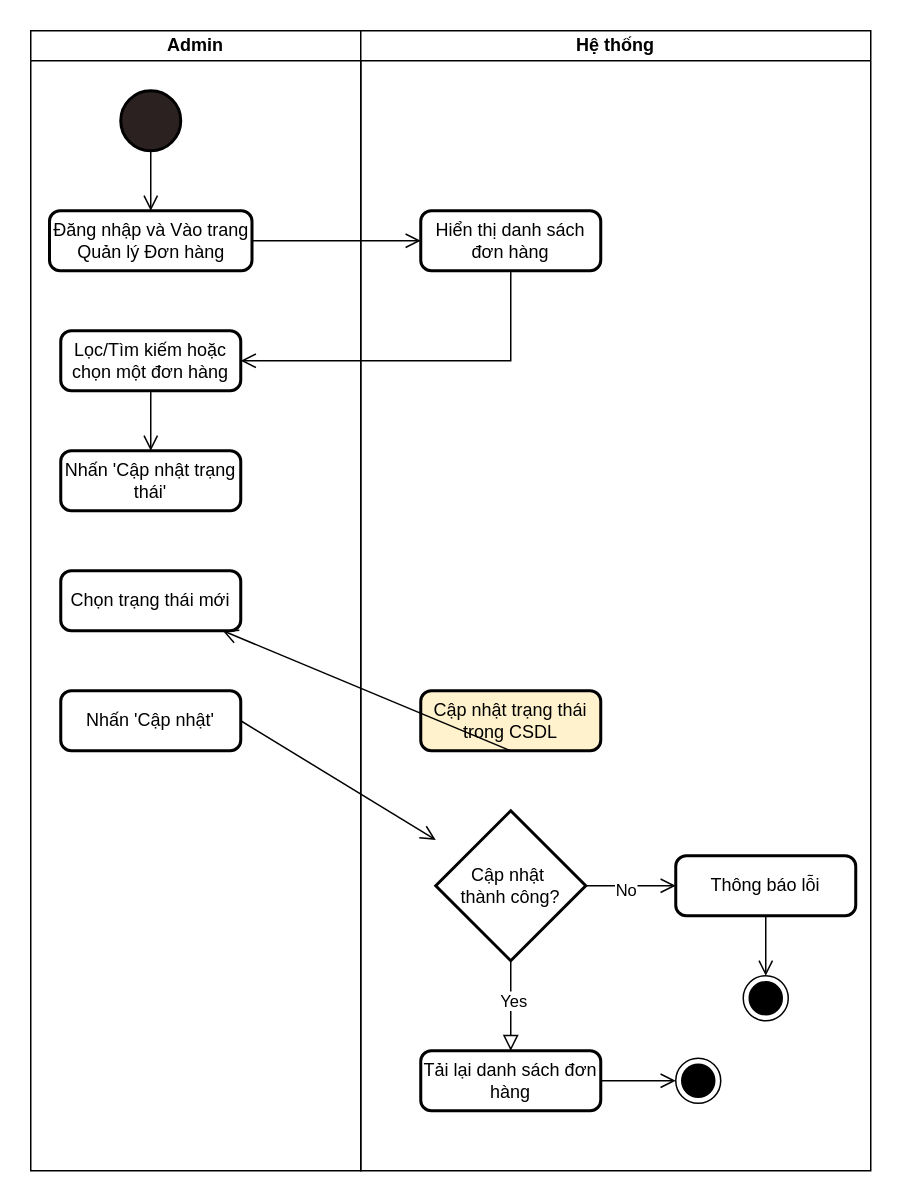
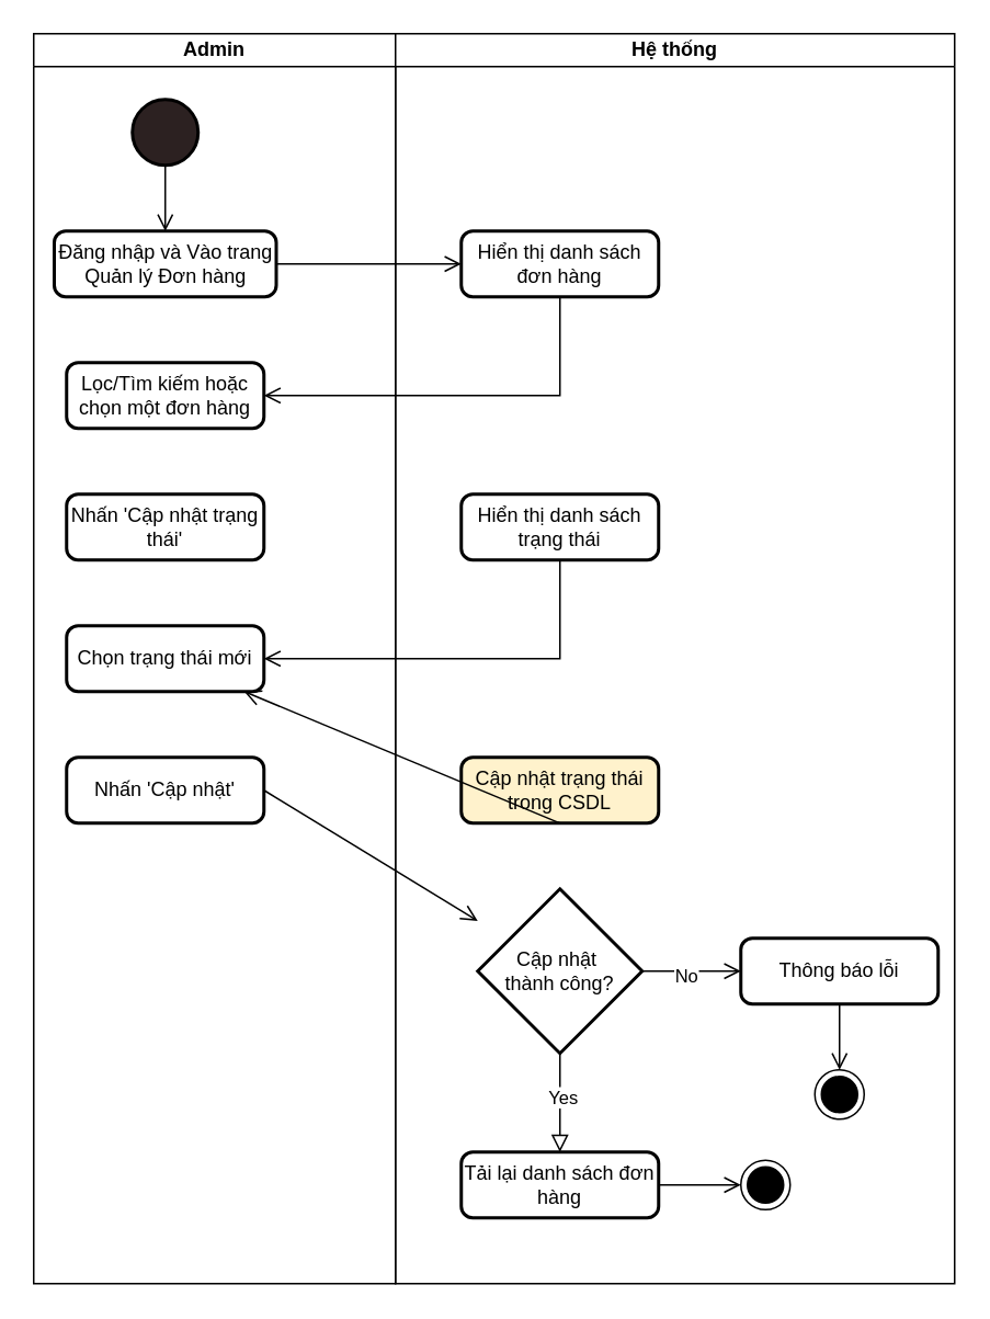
  <mxCell id="0" />
  <mxCell id="1" parent="0" />
  <mxCell id="2" value="" style="strokeWidth=2;html=1;shape=mxgraph.flowchart.start_2;whiteSpace=wrap;fillColor=light-dark(#2c2121, #ededed);fillStyle=auto;" vertex="1" parent="1"><mxGeometry x="80" y="60" width="40" height="40" as="geometry" /></mxCell>
  <mxCell id="3" value="Cập nhật&amp;nbsp;&lt;div&gt;thành công?&lt;/div&gt;" style="strokeWidth=2;html=1;shape=mxgraph.flowchart.decision;whiteSpace=wrap;" vertex="1" parent="1"><mxGeometry x="290" y="540" width="100" height="100" as="geometry" /></mxCell>
  <mxCell id="4" value="Thông báo lỗi" style="rounded=1;whiteSpace=wrap;html=1;absoluteArcSize=1;arcSize=14;strokeWidth=2;" vertex="1" parent="1"><mxGeometry x="450" y="570" width="120" height="40" as="geometry" /></mxCell>
  <mxCell id="5" value="" style="endArrow=open;startArrow=none;endFill=0;startFill=0;endSize=8;html=1;verticalAlign=bottom;labelBackgroundColor=none;strokeWidth=1;rounded=0;exitX=0.5;exitY=1;exitDx=0;exitDy=0;exitPerimeter=0;entryX=0.5;entryY=0;entryDx=0;entryDy=0;" edge="1" parent="1" source="2" target="6"><mxGeometry width="160" relative="1" as="geometry"><mxPoint x="60" y="250" as="sourcePoint" /><mxPoint x="100" y="150" as="targetPoint" /></mxGeometry></mxCell>
  <mxCell id="6" value="Đăng nhập và Vào trang Quản lý Đơn hàng" style="rounded=1;whiteSpace=wrap;html=1;absoluteArcSize=1;arcSize=14;strokeWidth=2;" vertex="1" parent="1"><mxGeometry x="32.5" y="140" width="135" height="40" as="geometry" /></mxCell>
  <mxCell id="7" style="edgeStyle=orthogonalEdgeStyle;rounded=0;orthogonalLoop=1;jettySize=auto;html=1;exitX=0.5;exitY=1;exitDx=0;exitDy=0;" edge="1" parent="1" source="6" target="6"><mxGeometry relative="1" as="geometry" /></mxCell>
  <mxCell id="8" value="Hiển thị danh sách đơn hàng" style="rounded=1;whiteSpace=wrap;html=1;absoluteArcSize=1;arcSize=14;strokeWidth=2;" vertex="1" parent="1"><mxGeometry x="280" y="140" width="120" height="40" as="geometry" /></mxCell>
  <mxCell id="9" value="" style="endArrow=open;startArrow=none;endFill=0;startFill=0;endSize=8;html=1;verticalAlign=bottom;labelBackgroundColor=none;strokeWidth=1;rounded=0;exitX=1;exitY=0.5;exitDx=0;exitDy=0;entryX=0;entryY=0.5;entryDx=0;entryDy=0;" edge="1" parent="1" source="6" target="8"><mxGeometry width="160" relative="1" as="geometry"><mxPoint x="190" y="140" as="sourcePoint" /><mxPoint x="190" y="180" as="targetPoint" /></mxGeometry></mxCell>
  <mxCell id="10" value="Lọc/Tìm kiếm hoặc chọn một đơn hàng" style="rounded=1;whiteSpace=wrap;html=1;absoluteArcSize=1;arcSize=14;strokeWidth=2;" vertex="1" parent="1"><mxGeometry x="40" y="220" width="120" height="40" as="geometry" /></mxCell>
  <mxCell id="11" value="" style="endArrow=open;startArrow=none;endFill=0;startFill=0;endSize=8;html=1;verticalAlign=bottom;labelBackgroundColor=none;strokeWidth=1;rounded=0;exitX=0.5;exitY=1;exitDx=0;exitDy=0;entryX=1;entryY=0.5;entryDx=0;entryDy=0;" edge="1" parent="1" source="8" target="10"><mxGeometry width="160" relative="1" as="geometry"><mxPoint x="340" y="240" as="sourcePoint" /><mxPoint x="452" y="240" as="targetPoint" /><Array as="points"><mxPoint x="340" y="240" /></Array></mxGeometry></mxCell>
  <mxCell id="12" value="Nhấn 'Cập nhật trạng thái'" style="rounded=1;whiteSpace=wrap;html=1;absoluteArcSize=1;arcSize=14;strokeWidth=2;" vertex="1" parent="1"><mxGeometry x="40" y="300" width="120" height="40" as="geometry" /></mxCell>
- <mxCell id="13" value="" style="endArrow=open;startArrow=none;endFill=0;startFill=0;endSize=8;html=1;verticalAlign=bottom;labelBackgroundColor=none;strokeWidth=1;rounded=0;exitX=0.5;exitY=1;exitDx=0;exitDy=0;entryX=0.5;entryY=0;entryDx=0;entryDy=0;" edge="1" parent="1" source="10" target="12"><mxGeometry width="160" relative="1" as="geometry"><mxPoint x="100" y="120" as="sourcePoint" /><mxPoint x="100" y="160" as="targetPoint" /></mxGeometry></mxCell>
+ <mxCell id="14" value="Hiển thị danh sách trạng thái" style="rounded=1;whiteSpace=wrap;html=1;absoluteArcSize=1;arcSize=14;strokeWidth=2;" vertex="1" parent="1"><mxGeometry x="280" y="300" width="120" height="40" as="geometry" /></mxCell>
  <mxCell id="15" value="Chọn trạng thái mới" style="rounded=1;whiteSpace=wrap;html=1;absoluteArcSize=1;arcSize=14;strokeWidth=2;" vertex="1" parent="1"><mxGeometry x="40" y="380" width="120" height="40" as="geometry" /></mxCell>
+ <mxCell id="16" value="" style="endArrow=open;startArrow=none;endFill=0;startFill=0;endSize=8;html=1;verticalAlign=bottom;labelBackgroundColor=none;strokeWidth=1;rounded=0;exitX=0.5;exitY=1;exitDx=0;exitDy=0;entryX=1;entryY=0.5;entryDx=0;entryDy=0;" edge="1" parent="1" source="14" target="15"><mxGeometry width="160" relative="1" as="geometry"><mxPoint x="330" y="380" as="sourcePoint" /><mxPoint x="450" y="380" as="targetPoint" /><Array as="points"><mxPoint x="340" y="400" /></Array></mxGeometry></mxCell>
  <mxCell id="17" value="Nhấn 'Cập nhật'" style="rounded=1;whiteSpace=wrap;html=1;absoluteArcSize=1;arcSize=14;strokeWidth=2;" vertex="1" parent="1"><mxGeometry x="40" y="460" width="120" height="40" as="geometry" /></mxCell>
  <mxCell id="18" value="Cập nhật trạng thái trong CSDL" style="rounded=1;whiteSpace=wrap;html=1;absoluteArcSize=1;arcSize=14;strokeWidth=2;fillColor=#fff2cc;" vertex="1" parent="1"><mxGeometry x="280" y="460" width="120" height="40" as="geometry" /></mxCell>
  <mxCell id="19" value="" style="endArrow=open;startArrow=none;endFill=0;startFill=0;endSize=8;html=1;verticalAlign=bottom;labelBackgroundColor=none;strokeWidth=1;rounded=0;exitX=1;exitY=0.5;exitDx=0;exitDy=0;" edge="1" parent="1" source="17" target="3"><mxGeometry width="160" relative="1" as="geometry"><mxPoint x="280" y="510" as="sourcePoint" /><mxPoint x="280" y="550" as="targetPoint" /></mxGeometry></mxCell>
  <mxCell id="20" value="" style="endArrow=open;startArrow=none;endFill=0;startFill=0;endSize=8;html=1;verticalAlign=bottom;labelBackgroundColor=none;strokeWidth=1;rounded=0;exitX=1;exitY=0.5;exitDx=0;exitDy=0;entryX=0;entryY=0.5;entryDx=0;entryDy=0;exitPerimeter=0;" edge="1" parent="1" source="3" target="4"><mxGeometry width="160" relative="1" as="geometry"><mxPoint x="430" y="680" as="sourcePoint" /><mxPoint x="550" y="680" as="targetPoint" /></mxGeometry></mxCell>
  <mxCell id="21" value="No" style="edgeLabel;html=1;align=center;verticalAlign=middle;resizable=0;points=[];" vertex="1" connectable="0" parent="20"><mxGeometry x="-0.125" y="-2" relative="1" as="geometry"><mxPoint as="offset" /></mxGeometry></mxCell>
  <mxCell id="22" value="" style="ellipse;html=1;shape=endState;fillColor=strokeColor;" vertex="1" parent="1"><mxGeometry x="495" y="650" width="30" height="30" as="geometry" /></mxCell>
  <mxCell id="23" value="" style="endArrow=open;startArrow=none;endFill=0;startFill=0;endSize=8;html=1;verticalAlign=bottom;labelBackgroundColor=none;strokeWidth=1;rounded=0;exitX=0.5;exitY=1;exitDx=0;exitDy=0;entryX=0.5;entryY=0;entryDx=0;entryDy=0;" edge="1" parent="1" source="4" target="22"><mxGeometry width="160" relative="1" as="geometry"><mxPoint x="550" y="480" as="sourcePoint" /><mxPoint x="670" y="480" as="targetPoint" /></mxGeometry></mxCell>
  <mxCell id="24" value="" style="endArrow=open;startArrow=none;endFill=0;startFill=0;endSize=8;html=1;verticalAlign=bottom;labelBackgroundColor=none;strokeWidth=1;rounded=0;exitX=0.5;exitY=1;exitDx=0;exitDy=0;" edge="1" parent="1" source="18" target="15"><mxGeometry width="160" relative="1" as="geometry"><mxPoint x="530" y="500" as="sourcePoint" /><mxPoint x="650" y="500" as="targetPoint" /></mxGeometry></mxCell>
  <mxCell id="25" value="" style="endArrow=block;startArrow=none;endFill=0;startFill=0;endSize=8;html=1;verticalAlign=bottom;labelBackgroundColor=none;strokeWidth=1;rounded=0;exitX=0.5;exitY=1;exitDx=0;exitDy=0;exitPerimeter=0;entryX=0.5;entryY=0;entryDx=0;entryDy=0;" edge="1" parent="1" source="3" target="27"><mxGeometry width="160" relative="1" as="geometry"><mxPoint x="320" y="790" as="sourcePoint" /><mxPoint x="340" y="700" as="targetPoint" /></mxGeometry></mxCell>
  <mxCell id="26" value="Yes" style="edgeLabel;html=1;align=center;verticalAlign=middle;resizable=0;points=[];" vertex="1" connectable="0" parent="25"><mxGeometry x="-0.133" y="1" relative="1" as="geometry"><mxPoint as="offset" /></mxGeometry></mxCell>
  <mxCell id="27" value="Tải lại danh sách đơn hàng" style="rounded=1;whiteSpace=wrap;html=1;absoluteArcSize=1;arcSize=14;strokeWidth=2;" vertex="1" parent="1"><mxGeometry x="280" y="700" width="120" height="40" as="geometry" /></mxCell>
  <mxCell id="28" value="Admin" style="swimlane;startSize=20;whiteSpace=wrap;html=1;" vertex="1" parent="1"><mxGeometry x="20" width="220" height="760" as="geometry" y="20" /></mxCell>
  <mxCell id="29" value="Hệ thống" style="swimlane;startSize=20;whiteSpace=wrap;html=1;" vertex="1" parent="1"><mxGeometry x="240" width="340" height="760" as="geometry" y="20" /></mxCell>
  <mxCell id="30" value="" style="ellipse;html=1;shape=endState;fillColor=strokeColor;" vertex="1" parent="29"><mxGeometry x="210" y="685" width="30" height="30" as="geometry" /></mxCell>
  <mxCell id="31" value="" style="endArrow=open;startArrow=none;endFill=0;startFill=0;endSize=8;html=1;verticalAlign=bottom;labelBackgroundColor=none;strokeWidth=1;rounded=0;exitX=1;exitY=0.5;exitDx=0;exitDy=0;entryX=0;entryY=0.5;entryDx=0;entryDy=0;" edge="1" parent="1" source="27" target="30"><mxGeometry width="160" relative="1" as="geometry"><mxPoint x="450" y="680" as="sourcePoint" /><mxPoint x="570" y="680" as="targetPoint" /></mxGeometry></mxCell>
